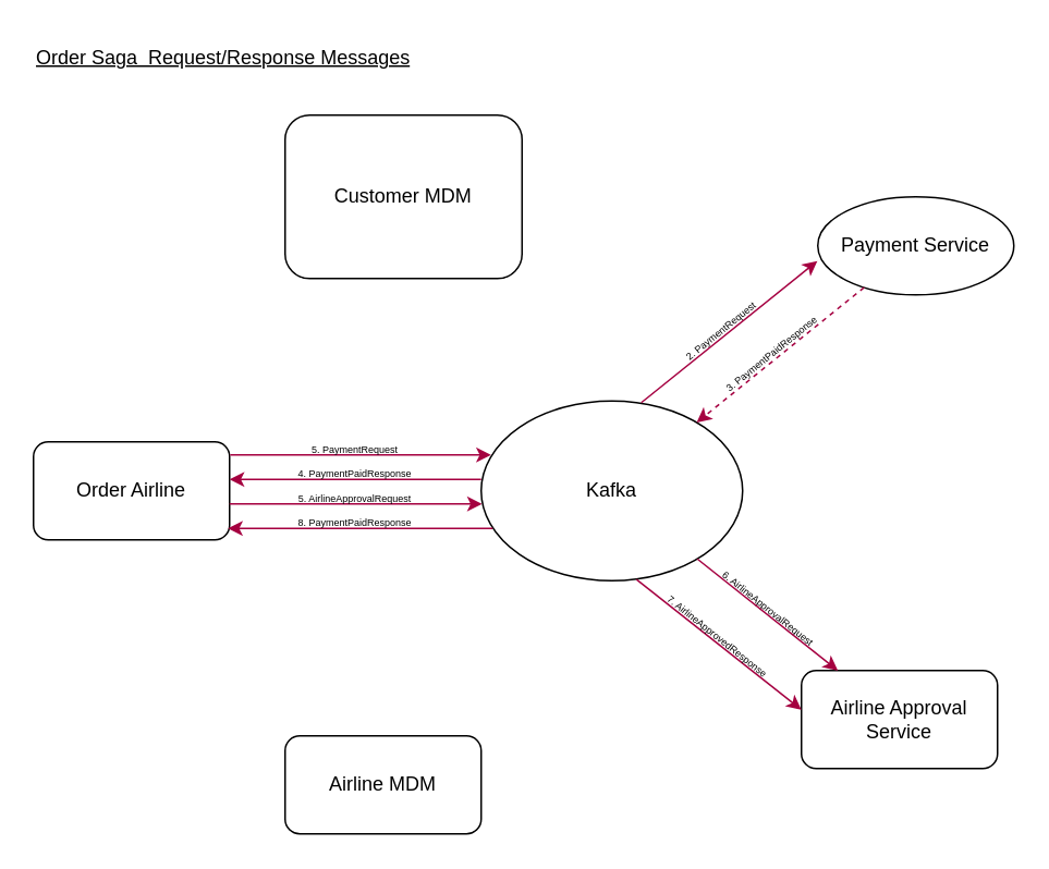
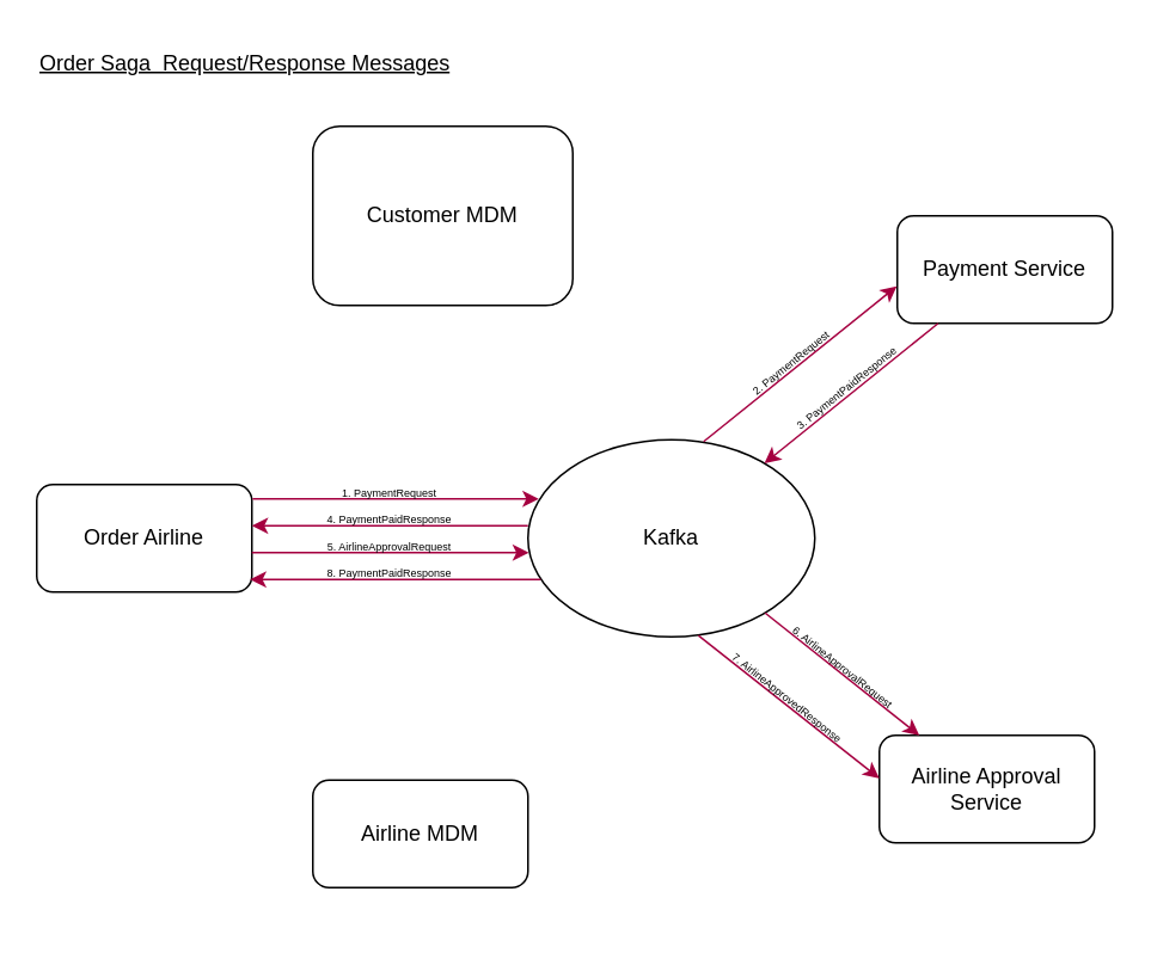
  <mxCell id="0" />
  <mxCell id="1" parent="0" />
  <mxCell id="2" value="Order Airline" style="rounded=1;whiteSpace=wrap;html=1;" parent="1" vertex="1"><mxGeometry x="20" y="270" width="120" height="60" as="geometry" /></mxCell>
  <mxCell id="3" value="Airline Approval Service" style="rounded=1;whiteSpace=wrap;html=1;" parent="1" vertex="1"><mxGeometry x="490" y="410" width="120" height="60" as="geometry" /></mxCell>
- <mxCell id="4" value="Payment Service" style="ellipse;whiteSpace=wrap;html=1;" parent="1" vertex="1"><mxGeometry x="500" y="120" width="120" height="60" as="geometry" /></mxCell>
+ <mxCell id="4" value="Payment Service" style="rounded=1;whiteSpace=wrap;html=1;" parent="1" vertex="1"><mxGeometry x="500" y="120" width="120" height="60" as="geometry" /></mxCell>
  <mxCell id="5" value="Customer MDM" style="rounded=1;whiteSpace=wrap;html=1;" parent="1" vertex="1"><mxGeometry x="174" y="70" width="145" height="100" as="geometry" /></mxCell>
- <mxCell id="6" value="Airline MDM" style="rounded=1;whiteSpace=wrap;html=1;" parent="1" vertex="1"><mxGeometry x="174" y="450" width="120" height="60" as="geometry" /></mxCell>
+ <mxCell id="6" value="Airline MDM" style="rounded=1;whiteSpace=wrap;html=1;" parent="1" vertex="1"><mxGeometry x="174" y="435" width="120" height="60" as="geometry" /></mxCell>
  <mxCell id="7" value="Kafka" style="ellipse;whiteSpace=wrap;html=1;" parent="1" vertex="1"><mxGeometry x="294" y="245" width="160" height="110" as="geometry" /></mxCell>
  <mxCell id="8" value="" style="endArrow=classic;html=1;rounded=0;exitX=1.003;exitY=0.133;exitDx=0;exitDy=0;fillColor=#d80073;strokeColor=#A50040;exitPerimeter=0;" parent="1" source="2" edge="1"><mxGeometry width="50" height="50" relative="1" as="geometry"><mxPoint x="170.5" y="278" as="sourcePoint" /><mxPoint x="300" y="278" as="targetPoint" /></mxGeometry></mxCell>
- <mxCell id="9" value="&lt;font style=&quot;font-size: 6px;&quot;&gt;5. PaymentRequest&lt;br&gt;&lt;/font&gt;" style="text;strokeColor=none;align=center;fillColor=none;html=1;verticalAlign=middle;whiteSpace=wrap;rounded=0;" parent="1" vertex="1"><mxGeometry x="164" y="263" width="106" height="20" as="geometry" /></mxCell>
+ <mxCell id="9" value="&lt;font style=&quot;font-size: 6px;&quot;&gt;1. PaymentRequest&lt;br&gt;&lt;/font&gt;" style="text;strokeColor=none;align=center;fillColor=none;html=1;verticalAlign=middle;whiteSpace=wrap;rounded=0;" parent="1" vertex="1"><mxGeometry x="164" y="263" width="106" height="20" as="geometry" /></mxCell>
  <mxCell id="10" value="" style="endArrow=classic;html=1;rounded=0;exitX=1.003;exitY=0.133;exitDx=0;exitDy=0;fillColor=#d80073;strokeColor=#A50040;exitPerimeter=0;" parent="1" edge="1"><mxGeometry width="50" height="50" relative="1" as="geometry"><mxPoint x="294" y="293" as="sourcePoint" /><mxPoint x="140" y="293" as="targetPoint" /></mxGeometry></mxCell>
  <mxCell id="11" value="&lt;font style=&quot;font-size: 6px;&quot;&gt;4. PaymentPaidResponse&lt;br&gt;&lt;/font&gt;" style="text;strokeColor=none;align=center;fillColor=none;html=1;verticalAlign=middle;whiteSpace=wrap;rounded=0;" parent="1" vertex="1"><mxGeometry x="164" y="278" width="106" height="20" as="geometry" /></mxCell>
  <mxCell id="12" value="" style="endArrow=classic;html=1;rounded=0;exitX=1.003;exitY=0.133;exitDx=0;exitDy=0;fillColor=#d80073;strokeColor=#A50040;exitPerimeter=0;entryX=0.003;entryY=0.573;entryDx=0;entryDy=0;entryPerimeter=0;" parent="1" target="7" edge="1"><mxGeometry width="50" height="50" relative="1" as="geometry"><mxPoint x="140" y="308" as="sourcePoint" /><mxPoint x="300" y="308" as="targetPoint" /></mxGeometry></mxCell>
  <mxCell id="13" value="&lt;font style=&quot;font-size: 6px;&quot;&gt;5. AirlineApprovalRequest&lt;br&gt;&lt;/font&gt;" style="text;strokeColor=none;align=center;fillColor=none;html=1;verticalAlign=middle;whiteSpace=wrap;rounded=0;" parent="1" vertex="1"><mxGeometry x="164" y="293" width="106" height="20" as="geometry" /></mxCell>
  <mxCell id="14" value="" style="endArrow=classic;html=1;rounded=0;exitX=1.003;exitY=0.133;exitDx=0;exitDy=0;fillColor=#d80073;strokeColor=#A50040;exitPerimeter=0;" parent="1" edge="1"><mxGeometry width="50" height="50" relative="1" as="geometry"><mxPoint x="301" y="323" as="sourcePoint" /><mxPoint x="139" y="323" as="targetPoint" /></mxGeometry></mxCell>
  <mxCell id="15" value="&lt;font style=&quot;font-size: 6px;&quot;&gt;8. PaymentPaidResponse&lt;br&gt;&lt;/font&gt;" style="text;strokeColor=none;align=center;fillColor=none;html=1;verticalAlign=middle;whiteSpace=wrap;rounded=0;" parent="1" vertex="1"><mxGeometry x="164" y="308" width="106" height="20" as="geometry" /></mxCell>
- <mxCell id="16" value="" style="endArrow=classic;html=1;rounded=0;fillColor=#d80073;strokeColor=#A50040;dashed=1;" parent="1" source="4" target="7" edge="1"><mxGeometry width="50" height="50" relative="1" as="geometry"><mxPoint x="480" y="235" as="sourcePoint" /><mxPoint x="320" y="235" as="targetPoint" /></mxGeometry></mxCell>
+ <mxCell id="16" value="" style="endArrow=classic;html=1;rounded=0;fillColor=#d80073;strokeColor=#A50040;" parent="1" source="4" target="7" edge="1"><mxGeometry width="50" height="50" relative="1" as="geometry"><mxPoint x="480" y="235" as="sourcePoint" /><mxPoint x="320" y="235" as="targetPoint" /></mxGeometry></mxCell>
  <mxCell id="17" value="&lt;font style=&quot;font-size: 6px;&quot;&gt;2. PaymentRequest&lt;br&gt;&lt;/font&gt;" style="text;strokeColor=none;align=center;fillColor=none;html=1;verticalAlign=middle;whiteSpace=wrap;rounded=0;rotation=-38.9;" parent="1" vertex="1"><mxGeometry x="387" y="191" width="106" height="20" as="geometry" /></mxCell>
  <mxCell id="18" value="" style="endArrow=classic;html=1;rounded=0;fillColor=#d80073;strokeColor=#A50040;entryX=-0.002;entryY=0.655;entryDx=0;entryDy=0;entryPerimeter=0;" parent="1" target="4" edge="1"><mxGeometry width="50" height="50" relative="1" as="geometry"><mxPoint x="392" y="246" as="sourcePoint" /><mxPoint x="489" y="168" as="targetPoint" /></mxGeometry></mxCell>
  <mxCell id="19" value="&lt;font style=&quot;font-size: 6px;&quot;&gt;3. PaymentPaidResponse&lt;br&gt;&lt;/font&gt;" style="text;strokeColor=none;align=center;fillColor=none;html=1;verticalAlign=middle;whiteSpace=wrap;rounded=0;rotation=-38.9;" parent="1" vertex="1"><mxGeometry x="418" y="205" width="106" height="20" as="geometry" /></mxCell>
  <mxCell id="20" value="&lt;font style=&quot;font-size: 6px;&quot;&gt;6. AirlineApprovalRequest&lt;br&gt;&lt;/font&gt;" style="text;strokeColor=none;align=center;fillColor=none;html=1;verticalAlign=middle;whiteSpace=wrap;rounded=0;rotation=38.5;" parent="1" vertex="1"><mxGeometry x="418" y="361" width="106" height="20" as="geometry" /></mxCell>
  <mxCell id="21" value="" style="endArrow=classic;html=1;rounded=0;fillColor=#d80073;strokeColor=#A50040;" parent="1" source="7" target="3" edge="1"><mxGeometry width="50" height="50" relative="1" as="geometry"><mxPoint x="525" y="361.5" as="sourcePoint" /><mxPoint x="633" y="274.5" as="targetPoint" /></mxGeometry></mxCell>
  <mxCell id="22" value="" style="endArrow=classic;html=1;rounded=0;fillColor=#d80073;strokeColor=#A50040;exitX=0.594;exitY=0.993;exitDx=0;exitDy=0;exitPerimeter=0;" parent="1" source="7" edge="1"><mxGeometry width="50" height="50" relative="1" as="geometry"><mxPoint x="404" y="366" as="sourcePoint" /><mxPoint x="490" y="434" as="targetPoint" /></mxGeometry></mxCell>
  <mxCell id="23" value="&lt;font style=&quot;font-size: 6px;&quot;&gt;7. AirlineApprovedResponse&lt;br&gt;&lt;/font&gt;" style="text;strokeColor=none;align=center;fillColor=none;html=1;verticalAlign=middle;whiteSpace=wrap;rounded=0;rotation=38.5;" parent="1" vertex="1"><mxGeometry x="387" y="378" width="106" height="20" as="geometry" /></mxCell>
  <mxCell id="24" value="&lt;u&gt;Order Saga&amp;nbsp; Request/Response Messages&lt;/u&gt;" style="text;html=1;strokeColor=none;fillColor=none;align=left;verticalAlign=middle;whiteSpace=wrap;rounded=0;" vertex="1" parent="1"><mxGeometry x="20" y="20" width="240" height="30" as="geometry" /></mxCell>
